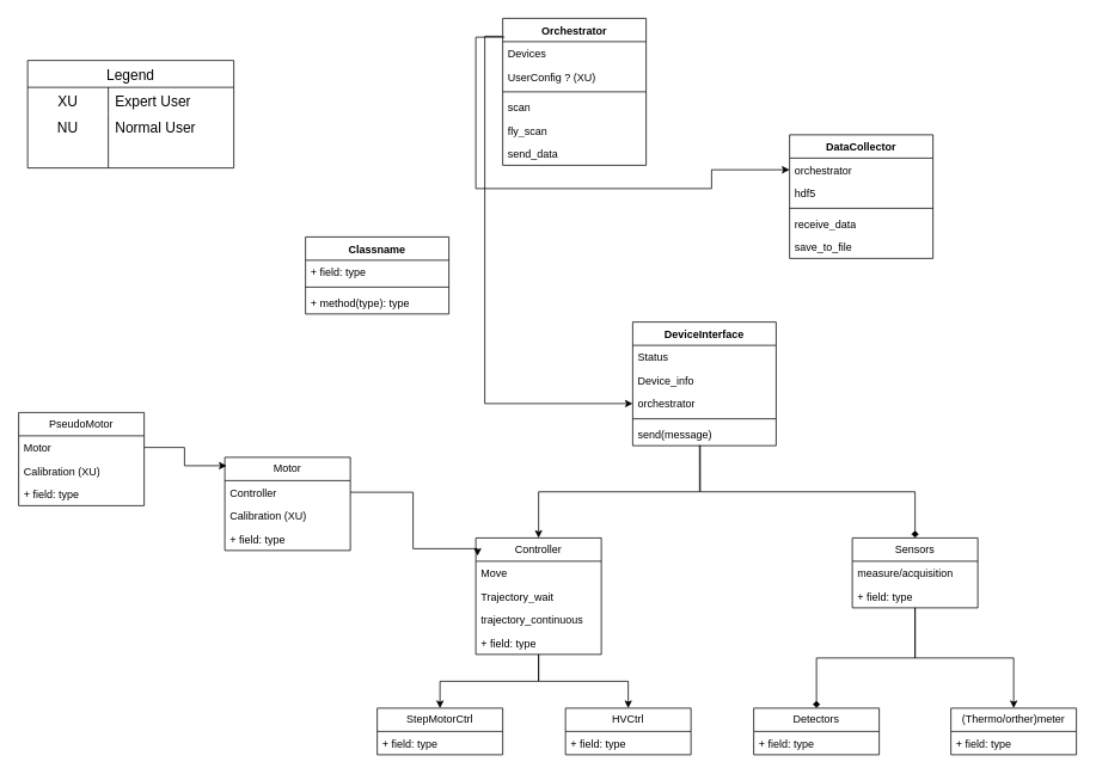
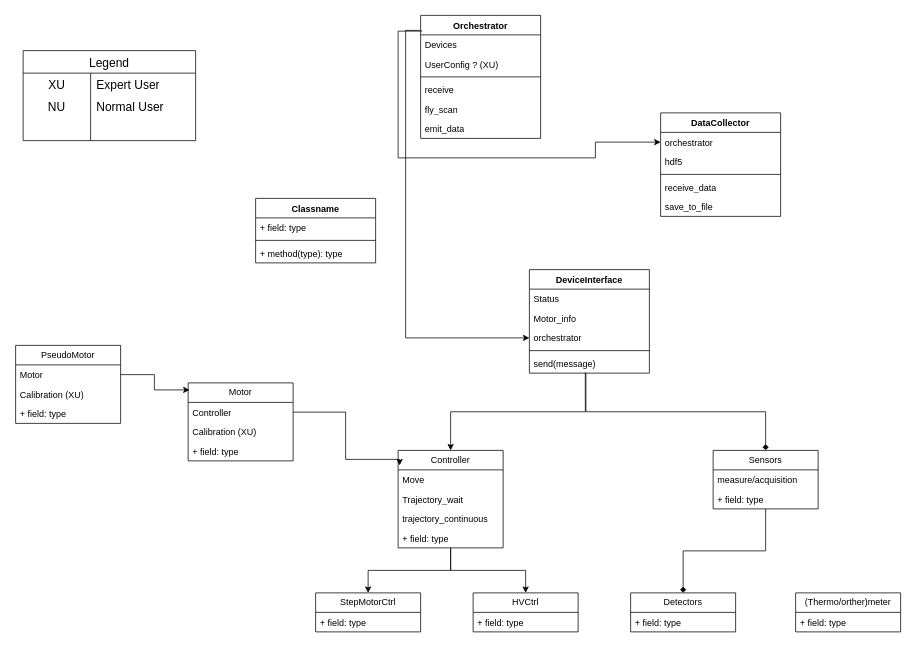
  <mxCell id="0" />
  <mxCell id="1" parent="0" />
  <mxCell id="2" value="" style="edgeStyle=orthogonalEdgeStyle;rounded=0;orthogonalLoop=1;jettySize=auto;html=1;exitX=0.466;exitY=0.969;exitDx=0;exitDy=0;exitPerimeter=0;" parent="1" source="61" target="6" edge="1"><mxGeometry relative="1" as="geometry"><mxPoint x="780" y="500" as="sourcePoint" /></mxGeometry></mxCell>
  <mxCell id="3" value="" style="edgeStyle=orthogonalEdgeStyle;rounded=0;orthogonalLoop=1;jettySize=auto;html=1;exitX=0.471;exitY=1;exitDx=0;exitDy=0;exitPerimeter=0;endArrow=diamond;" parent="1" source="61" target="13" edge="1"><mxGeometry relative="1" as="geometry"><mxPoint x="820" y="506" as="sourcePoint" /></mxGeometry></mxCell>
  <mxCell id="4" value="" style="edgeStyle=orthogonalEdgeStyle;rounded=0;orthogonalLoop=1;jettySize=auto;html=1;" parent="1" source="6" target="30" edge="1"><mxGeometry relative="1" as="geometry" /></mxCell>
  <mxCell id="5" value="" style="edgeStyle=orthogonalEdgeStyle;rounded=0;orthogonalLoop=1;jettySize=auto;html=1;" parent="1" source="6" target="32" edge="1"><mxGeometry relative="1" as="geometry" /></mxCell>
  <mxCell id="6" value="Controller" style="swimlane;fontStyle=0;childLayout=stackLayout;horizontal=1;startSize=26;fillColor=none;horizontalStack=0;resizeParent=1;resizeParentMax=0;resizeLast=0;collapsible=1;marginBottom=0;whiteSpace=wrap;html=1;" parent="1" vertex="1"><mxGeometry x="530" y="600" width="140" height="130" as="geometry"><mxRectangle x="170" y="370" width="90" height="30" as="alternateBounds" /></mxGeometry></mxCell>
  <mxCell id="7" value="Move" style="text;strokeColor=none;fillColor=none;align=left;verticalAlign=top;spacingLeft=4;spacingRight=4;overflow=hidden;rotatable=0;points=[[0,0.5],[1,0.5]];portConstraint=eastwest;whiteSpace=wrap;html=1;" parent="6" vertex="1"><mxGeometry y="26" width="140" height="26" as="geometry" /></mxCell>
  <mxCell id="8" value="Trajectory_wait" style="text;strokeColor=none;fillColor=none;align=left;verticalAlign=top;spacingLeft=4;spacingRight=4;overflow=hidden;rotatable=0;points=[[0,0.5],[1,0.5]];portConstraint=eastwest;whiteSpace=wrap;html=1;" parent="6" vertex="1"><mxGeometry y="52" width="140" height="26" as="geometry" /></mxCell>
  <mxCell id="9" value="trajectory_continuous" style="text;strokeColor=none;fillColor=none;align=left;verticalAlign=top;spacingLeft=4;spacingRight=4;overflow=hidden;rotatable=0;points=[[0,0.5],[1,0.5]];portConstraint=eastwest;whiteSpace=wrap;html=1;" parent="6" vertex="1"><mxGeometry y="78" width="140" height="26" as="geometry" /></mxCell>
  <mxCell id="10" value="+ field: type" style="text;strokeColor=none;fillColor=none;align=left;verticalAlign=top;spacingLeft=4;spacingRight=4;overflow=hidden;rotatable=0;points=[[0,0.5],[1,0.5]];portConstraint=eastwest;whiteSpace=wrap;html=1;" parent="6" vertex="1"><mxGeometry y="104" width="140" height="26" as="geometry" /></mxCell>
  <mxCell id="11" value="" style="edgeStyle=orthogonalEdgeStyle;rounded=0;orthogonalLoop=1;jettySize=auto;html=1;endArrow=diamond;" parent="1" source="13" target="16" edge="1"><mxGeometry relative="1" as="geometry" /></mxCell>
- <mxCell id="12" style="edgeStyle=orthogonalEdgeStyle;rounded=0;orthogonalLoop=1;jettySize=auto;html=1;entryX=0.5;entryY=0;entryDx=0;entryDy=0;" parent="1" source="13" target="28" edge="1"><mxGeometry relative="1" as="geometry" /></mxCell>
  <mxCell id="13" value="Sensors" style="swimlane;fontStyle=0;childLayout=stackLayout;horizontal=1;startSize=26;fillColor=none;horizontalStack=0;resizeParent=1;resizeParentMax=0;resizeLast=0;collapsible=1;marginBottom=0;whiteSpace=wrap;html=1;" parent="1" vertex="1"><mxGeometry x="950" y="600" width="140" height="78" as="geometry"><mxRectangle x="360" y="370" width="80" height="30" as="alternateBounds" /></mxGeometry></mxCell>
  <mxCell id="14" value="measure/acquisition" style="text;strokeColor=none;fillColor=none;align=left;verticalAlign=top;spacingLeft=4;spacingRight=4;overflow=hidden;rotatable=0;points=[[0,0.5],[1,0.5]];portConstraint=eastwest;whiteSpace=wrap;html=1;" parent="13" vertex="1"><mxGeometry y="26" width="140" height="26" as="geometry" /></mxCell>
  <mxCell id="15" value="+ field: type" style="text;strokeColor=none;fillColor=none;align=left;verticalAlign=top;spacingLeft=4;spacingRight=4;overflow=hidden;rotatable=0;points=[[0,0.5],[1,0.5]];portConstraint=eastwest;whiteSpace=wrap;html=1;" parent="13" vertex="1"><mxGeometry y="52" width="140" height="26" as="geometry" /></mxCell>
  <mxCell id="16" value="Detectors" style="swimlane;fontStyle=0;childLayout=stackLayout;horizontal=1;startSize=26;fillColor=none;horizontalStack=0;resizeParent=1;resizeParentMax=0;resizeLast=0;collapsible=1;marginBottom=0;whiteSpace=wrap;html=1;" parent="1" vertex="1"><mxGeometry x="840" y="790" width="140" height="52" as="geometry"><mxRectangle x="355" y="490" width="90" height="30" as="alternateBounds" /></mxGeometry></mxCell>
  <mxCell id="17" value="+ field: type" style="text;strokeColor=none;fillColor=none;align=left;verticalAlign=top;spacingLeft=4;spacingRight=4;overflow=hidden;rotatable=0;points=[[0,0.5],[1,0.5]];portConstraint=eastwest;whiteSpace=wrap;html=1;" parent="16" vertex="1"><mxGeometry y="26" width="140" height="26" as="geometry" /></mxCell>
  <mxCell id="18" value="Motor" style="swimlane;fontStyle=0;childLayout=stackLayout;horizontal=1;startSize=26;fillColor=none;horizontalStack=0;resizeParent=1;resizeParentMax=0;resizeLast=0;collapsible=1;marginBottom=0;whiteSpace=wrap;html=1;" parent="1" vertex="1"><mxGeometry x="250" y="510" width="140" height="104" as="geometry"><mxRectangle x="170" y="370" width="90" height="30" as="alternateBounds" /></mxGeometry></mxCell>
  <mxCell id="19" value="Controller" style="text;strokeColor=none;fillColor=none;align=left;verticalAlign=top;spacingLeft=4;spacingRight=4;overflow=hidden;rotatable=0;points=[[0,0.5],[1,0.5]];portConstraint=eastwest;whiteSpace=wrap;html=1;" parent="18" vertex="1"><mxGeometry y="26" width="140" height="26" as="geometry" /></mxCell>
  <mxCell id="20" value="Calibration (XU)" style="text;strokeColor=none;fillColor=none;align=left;verticalAlign=top;spacingLeft=4;spacingRight=4;overflow=hidden;rotatable=0;points=[[0,0.5],[1,0.5]];portConstraint=eastwest;whiteSpace=wrap;html=1;" parent="18" vertex="1"><mxGeometry y="52" width="140" height="26" as="geometry" /></mxCell>
  <mxCell id="21" value="+ field: type" style="text;strokeColor=none;fillColor=none;align=left;verticalAlign=top;spacingLeft=4;spacingRight=4;overflow=hidden;rotatable=0;points=[[0,0.5],[1,0.5]];portConstraint=eastwest;whiteSpace=wrap;html=1;" parent="18" vertex="1"><mxGeometry y="78" width="140" height="26" as="geometry" /></mxCell>
  <mxCell id="22" value="PseudoMotor" style="swimlane;fontStyle=0;childLayout=stackLayout;horizontal=1;startSize=26;fillColor=none;horizontalStack=0;resizeParent=1;resizeParentMax=0;resizeLast=0;collapsible=1;marginBottom=0;whiteSpace=wrap;html=1;" parent="1" vertex="1"><mxGeometry x="20" y="460" width="140" height="104" as="geometry"><mxRectangle x="170" y="370" width="90" height="30" as="alternateBounds" /></mxGeometry></mxCell>
  <mxCell id="23" value="Motor" style="text;strokeColor=none;fillColor=none;align=left;verticalAlign=top;spacingLeft=4;spacingRight=4;overflow=hidden;rotatable=0;points=[[0,0.5],[1,0.5]];portConstraint=eastwest;whiteSpace=wrap;html=1;" parent="22" vertex="1"><mxGeometry y="26" width="140" height="26" as="geometry" /></mxCell>
  <mxCell id="24" value="Calibration (XU)" style="text;strokeColor=none;fillColor=none;align=left;verticalAlign=top;spacingLeft=4;spacingRight=4;overflow=hidden;rotatable=0;points=[[0,0.5],[1,0.5]];portConstraint=eastwest;whiteSpace=wrap;html=1;" parent="22" vertex="1"><mxGeometry y="52" width="140" height="26" as="geometry" /></mxCell>
  <mxCell id="25" value="+ field: type" style="text;strokeColor=none;fillColor=none;align=left;verticalAlign=top;spacingLeft=4;spacingRight=4;overflow=hidden;rotatable=0;points=[[0,0.5],[1,0.5]];portConstraint=eastwest;whiteSpace=wrap;html=1;" parent="22" vertex="1"><mxGeometry y="78" width="140" height="26" as="geometry" /></mxCell>
  <mxCell id="26" style="edgeStyle=orthogonalEdgeStyle;rounded=0;orthogonalLoop=1;jettySize=auto;html=1;entryX=0.014;entryY=0.154;entryDx=0;entryDy=0;entryPerimeter=0;" parent="1" source="19" target="6" edge="1"><mxGeometry relative="1" as="geometry"><Array as="points"><mxPoint x="460" y="549" /><mxPoint x="460" y="612" /></Array></mxGeometry></mxCell>
  <mxCell id="27" style="edgeStyle=orthogonalEdgeStyle;rounded=0;orthogonalLoop=1;jettySize=auto;html=1;entryX=0.014;entryY=0.09;entryDx=0;entryDy=0;entryPerimeter=0;" parent="1" source="23" target="18" edge="1"><mxGeometry relative="1" as="geometry" /></mxCell>
  <mxCell id="28" value="(Thermo/orther)meter" style="swimlane;fontStyle=0;childLayout=stackLayout;horizontal=1;startSize=26;fillColor=none;horizontalStack=0;resizeParent=1;resizeParentMax=0;resizeLast=0;collapsible=1;marginBottom=0;whiteSpace=wrap;html=1;" parent="1" vertex="1"><mxGeometry x="1060" y="790" width="140" height="52" as="geometry"><mxRectangle x="355" y="490" width="90" height="30" as="alternateBounds" /></mxGeometry></mxCell>
  <mxCell id="29" value="+ field: type" style="text;strokeColor=none;fillColor=none;align=left;verticalAlign=top;spacingLeft=4;spacingRight=4;overflow=hidden;rotatable=0;points=[[0,0.5],[1,0.5]];portConstraint=eastwest;whiteSpace=wrap;html=1;" parent="28" vertex="1"><mxGeometry y="26" width="140" height="26" as="geometry" /></mxCell>
  <mxCell id="30" value="StepMotorCtrl" style="swimlane;fontStyle=0;childLayout=stackLayout;horizontal=1;startSize=26;fillColor=none;horizontalStack=0;resizeParent=1;resizeParentMax=0;resizeLast=0;collapsible=1;marginBottom=0;whiteSpace=wrap;html=1;" parent="1" vertex="1"><mxGeometry x="420" y="790" width="140" height="52" as="geometry"><mxRectangle x="170" y="370" width="90" height="30" as="alternateBounds" /></mxGeometry></mxCell>
  <mxCell id="31" value="+ field: type" style="text;strokeColor=none;fillColor=none;align=left;verticalAlign=top;spacingLeft=4;spacingRight=4;overflow=hidden;rotatable=0;points=[[0,0.5],[1,0.5]];portConstraint=eastwest;whiteSpace=wrap;html=1;" parent="30" vertex="1"><mxGeometry y="26" width="140" height="26" as="geometry" /></mxCell>
  <mxCell id="32" value="HVCtrl" style="swimlane;fontStyle=0;childLayout=stackLayout;horizontal=1;startSize=26;fillColor=none;horizontalStack=0;resizeParent=1;resizeParentMax=0;resizeLast=0;collapsible=1;marginBottom=0;whiteSpace=wrap;html=1;" parent="1" vertex="1"><mxGeometry x="630" y="790" width="140" height="52" as="geometry"><mxRectangle x="170" y="370" width="90" height="30" as="alternateBounds" /></mxGeometry></mxCell>
  <mxCell id="33" value="+ field: type" style="text;strokeColor=none;fillColor=none;align=left;verticalAlign=top;spacingLeft=4;spacingRight=4;overflow=hidden;rotatable=0;points=[[0,0.5],[1,0.5]];portConstraint=eastwest;whiteSpace=wrap;html=1;" parent="32" vertex="1"><mxGeometry y="26" width="140" height="26" as="geometry" /></mxCell>
  <mxCell id="34" value="Legend" style="shape=table;startSize=30;container=1;collapsible=0;childLayout=tableLayout;fixedRows=1;rowLines=0;fontStyle=0;strokeColor=default;fontSize=16;" parent="1" vertex="1"><mxGeometry x="30" y="67" width="230" height="120" as="geometry" /></mxCell>
  <mxCell id="35" value="" style="shape=tableRow;horizontal=0;startSize=0;swimlaneHead=0;swimlaneBody=0;top=0;left=0;bottom=0;right=0;collapsible=0;dropTarget=0;fillColor=none;points=[[0,0.5],[1,0.5]];portConstraint=eastwest;strokeColor=inherit;fontSize=16;" parent="34" vertex="1"><mxGeometry y="30" width="230" height="30" as="geometry" /></mxCell>
  <mxCell id="36" value="XU" style="shape=partialRectangle;html=1;whiteSpace=wrap;connectable=0;fillColor=none;top=0;left=0;bottom=0;right=0;overflow=hidden;pointerEvents=1;strokeColor=inherit;fontSize=16;" parent="35" vertex="1"><mxGeometry width="90" height="30" as="geometry"><mxRectangle width="90" height="30" as="alternateBounds" /></mxGeometry></mxCell>
  <mxCell id="37" value="Expert User" style="shape=partialRectangle;html=1;whiteSpace=wrap;connectable=0;fillColor=none;top=0;left=0;bottom=0;right=0;align=left;spacingLeft=6;overflow=hidden;strokeColor=inherit;fontSize=16;" parent="35" vertex="1"><mxGeometry x="90" width="140" height="30" as="geometry"><mxRectangle width="140" height="30" as="alternateBounds" /></mxGeometry></mxCell>
  <mxCell id="38" value="" style="shape=tableRow;horizontal=0;startSize=0;swimlaneHead=0;swimlaneBody=0;top=0;left=0;bottom=0;right=0;collapsible=0;dropTarget=0;fillColor=none;points=[[0,0.5],[1,0.5]];portConstraint=eastwest;strokeColor=inherit;fontSize=16;" parent="34" vertex="1"><mxGeometry y="60" width="230" height="30" as="geometry" /></mxCell>
  <mxCell id="39" value="NU" style="shape=partialRectangle;html=1;whiteSpace=wrap;connectable=0;fillColor=none;top=0;left=0;bottom=0;right=0;overflow=hidden;strokeColor=inherit;fontSize=16;" parent="38" vertex="1"><mxGeometry width="90" height="30" as="geometry"><mxRectangle width="90" height="30" as="alternateBounds" /></mxGeometry></mxCell>
  <mxCell id="40" value="Normal User" style="shape=partialRectangle;html=1;whiteSpace=wrap;connectable=0;fillColor=none;top=0;left=0;bottom=0;right=0;align=left;spacingLeft=6;overflow=hidden;strokeColor=inherit;fontSize=16;" parent="38" vertex="1"><mxGeometry x="90" width="140" height="30" as="geometry"><mxRectangle width="140" height="30" as="alternateBounds" /></mxGeometry></mxCell>
  <mxCell id="41" value="" style="shape=tableRow;horizontal=0;startSize=0;swimlaneHead=0;swimlaneBody=0;top=0;left=0;bottom=0;right=0;collapsible=0;dropTarget=0;fillColor=none;points=[[0,0.5],[1,0.5]];portConstraint=eastwest;strokeColor=inherit;fontSize=16;" parent="34" vertex="1"><mxGeometry y="90" width="230" height="30" as="geometry" /></mxCell>
  <mxCell id="42" value="" style="shape=partialRectangle;html=1;whiteSpace=wrap;connectable=0;fillColor=none;top=0;left=0;bottom=0;right=0;overflow=hidden;strokeColor=inherit;fontSize=16;" parent="41" vertex="1"><mxGeometry width="90" height="30" as="geometry"><mxRectangle width="90" height="30" as="alternateBounds" /></mxGeometry></mxCell>
  <mxCell id="43" value="" style="shape=partialRectangle;html=1;whiteSpace=wrap;connectable=0;fillColor=none;top=0;left=0;bottom=0;right=0;align=left;spacingLeft=6;overflow=hidden;strokeColor=inherit;fontSize=16;" parent="41" vertex="1"><mxGeometry x="90" width="140" height="30" as="geometry"><mxRectangle width="140" height="30" as="alternateBounds" /></mxGeometry></mxCell>
  <mxCell id="44" style="edgeStyle=orthogonalEdgeStyle;rounded=0;orthogonalLoop=1;jettySize=auto;html=1;exitX=0;exitY=0.122;exitDx=0;exitDy=0;exitPerimeter=0;" parent="1" source="49" target="59" edge="1"><mxGeometry relative="1" as="geometry"><mxPoint x="890" y="389" as="targetPoint" /></mxGeometry></mxCell>
  <mxCell id="45" value="Classname" style="swimlane;fontStyle=1;align=center;verticalAlign=top;childLayout=stackLayout;horizontal=1;startSize=26;horizontalStack=0;resizeParent=1;resizeParentMax=0;resizeLast=0;collapsible=1;marginBottom=0;whiteSpace=wrap;html=1;" parent="1" vertex="1"><mxGeometry x="340" y="264" width="160" height="86" as="geometry" /></mxCell>
  <mxCell id="46" value="+ field: type" style="text;strokeColor=none;fillColor=none;align=left;verticalAlign=top;spacingLeft=4;spacingRight=4;overflow=hidden;rotatable=0;points=[[0,0.5],[1,0.5]];portConstraint=eastwest;whiteSpace=wrap;html=1;" parent="45" vertex="1"><mxGeometry y="26" width="160" height="26" as="geometry" /></mxCell>
  <mxCell id="47" value="" style="line;strokeWidth=1;fillColor=none;align=left;verticalAlign=middle;spacingTop=-1;spacingLeft=3;spacingRight=3;rotatable=0;labelPosition=right;points=[];portConstraint=eastwest;strokeColor=inherit;" parent="45" vertex="1"><mxGeometry y="52" width="160" height="8" as="geometry" /></mxCell>
  <mxCell id="48" value="+ method(type): type" style="text;strokeColor=none;fillColor=none;align=left;verticalAlign=top;spacingLeft=4;spacingRight=4;overflow=hidden;rotatable=0;points=[[0,0.5],[1,0.5]];portConstraint=eastwest;whiteSpace=wrap;html=1;" parent="45" vertex="1"><mxGeometry y="60" width="160" height="26" as="geometry" /></mxCell>
  <mxCell id="49" value="Orchestrator" style="swimlane;fontStyle=1;align=center;verticalAlign=top;childLayout=stackLayout;horizontal=1;startSize=26;horizontalStack=0;resizeParent=1;resizeParentMax=0;resizeLast=0;collapsible=1;marginBottom=0;whiteSpace=wrap;html=1;" parent="1" vertex="1"><mxGeometry x="560" y="20" width="160" height="164" as="geometry" /></mxCell>
  <mxCell id="50" value="Devices" style="text;strokeColor=none;fillColor=none;align=left;verticalAlign=top;spacingLeft=4;spacingRight=4;overflow=hidden;rotatable=0;points=[[0,0.5],[1,0.5]];portConstraint=eastwest;whiteSpace=wrap;html=1;" parent="49" vertex="1"><mxGeometry y="26" width="160" height="26" as="geometry" /></mxCell>
  <mxCell id="51" value="UserConfig ? (XU)" style="text;strokeColor=none;fillColor=none;align=left;verticalAlign=top;spacingLeft=4;spacingRight=4;overflow=hidden;rotatable=0;points=[[0,0.5],[1,0.5]];portConstraint=eastwest;whiteSpace=wrap;html=1;" parent="49" vertex="1"><mxGeometry y="52" width="160" height="26" as="geometry" /></mxCell>
  <mxCell id="52" value="" style="line;strokeWidth=1;fillColor=none;align=left;verticalAlign=middle;spacingTop=-1;spacingLeft=3;spacingRight=3;rotatable=0;labelPosition=right;points=[];portConstraint=eastwest;strokeColor=inherit;" parent="49" vertex="1"><mxGeometry y="78" width="160" height="8" as="geometry" /></mxCell>
- <mxCell id="53" value="&lt;div&gt;scan&lt;/div&gt;" style="text;strokeColor=none;fillColor=none;align=left;verticalAlign=top;spacingLeft=4;spacingRight=4;overflow=hidden;rotatable=0;points=[[0,0.5],[1,0.5]];portConstraint=eastwest;whiteSpace=wrap;html=1;" parent="49" vertex="1"><mxGeometry y="86" width="160" height="26" as="geometry" /></mxCell>
+ <mxCell id="53" value="&lt;div&gt;receive&lt;/div&gt;" style="text;strokeColor=none;fillColor=none;align=left;verticalAlign=top;spacingLeft=4;spacingRight=4;overflow=hidden;rotatable=0;points=[[0,0.5],[1,0.5]];portConstraint=eastwest;whiteSpace=wrap;html=1;" parent="49" vertex="1"><mxGeometry y="86" width="160" height="26" as="geometry" /></mxCell>
  <mxCell id="54" value="fly_scan" style="text;strokeColor=none;fillColor=none;align=left;verticalAlign=top;spacingLeft=4;spacingRight=4;overflow=hidden;rotatable=0;points=[[0,0.5],[1,0.5]];portConstraint=eastwest;whiteSpace=wrap;html=1;" parent="49" vertex="1"><mxGeometry y="112" width="160" height="26" as="geometry" /></mxCell>
- <mxCell id="55" value="send_data" style="text;strokeColor=none;fillColor=none;align=left;verticalAlign=top;spacingLeft=4;spacingRight=4;overflow=hidden;rotatable=0;points=[[0,0.5],[1,0.5]];portConstraint=eastwest;whiteSpace=wrap;html=1;" parent="49" vertex="1"><mxGeometry y="138" width="160" height="26" as="geometry" /></mxCell>
+ <mxCell id="55" value="emit_data" style="text;strokeColor=none;fillColor=none;align=left;verticalAlign=top;spacingLeft=4;spacingRight=4;overflow=hidden;rotatable=0;points=[[0,0.5],[1,0.5]];portConstraint=eastwest;whiteSpace=wrap;html=1;" parent="49" vertex="1"><mxGeometry y="138" width="160" height="26" as="geometry" /></mxCell>
  <mxCell id="56" value="DeviceInterface" style="swimlane;fontStyle=1;align=center;verticalAlign=top;childLayout=stackLayout;horizontal=1;startSize=26;horizontalStack=0;resizeParent=1;resizeParentMax=0;resizeLast=0;collapsible=1;marginBottom=0;whiteSpace=wrap;html=1;" vertex="1" parent="1"><mxGeometry x="705" y="359" width="160" height="138" as="geometry" /></mxCell>
  <mxCell id="57" value="Status" style="text;strokeColor=none;fillColor=none;align=left;verticalAlign=top;spacingLeft=4;spacingRight=4;overflow=hidden;rotatable=0;points=[[0,0.5],[1,0.5]];portConstraint=eastwest;whiteSpace=wrap;html=1;" vertex="1" parent="56"><mxGeometry y="26" width="160" height="26" as="geometry" /></mxCell>
- <mxCell id="58" value="Device_info" style="text;strokeColor=none;fillColor=none;align=left;verticalAlign=top;spacingLeft=4;spacingRight=4;overflow=hidden;rotatable=0;points=[[0,0.5],[1,0.5]];portConstraint=eastwest;whiteSpace=wrap;html=1;" vertex="1" parent="56"><mxGeometry y="52" width="160" height="26" as="geometry" /></mxCell>
+ <mxCell id="58" value="Motor_info" style="text;strokeColor=none;fillColor=none;align=left;verticalAlign=top;spacingLeft=4;spacingRight=4;overflow=hidden;rotatable=0;points=[[0,0.5],[1,0.5]];portConstraint=eastwest;whiteSpace=wrap;html=1;" vertex="1" parent="56"><mxGeometry y="52" width="160" height="26" as="geometry" /></mxCell>
  <mxCell id="59" value="orchestrator" style="text;strokeColor=none;fillColor=none;align=left;verticalAlign=top;spacingLeft=4;spacingRight=4;overflow=hidden;rotatable=0;points=[[0,0.5],[1,0.5]];portConstraint=eastwest;whiteSpace=wrap;html=1;" vertex="1" parent="56"><mxGeometry y="78" width="160" height="26" as="geometry" /></mxCell>
  <mxCell id="60" value="" style="line;strokeWidth=1;fillColor=none;align=left;verticalAlign=middle;spacingTop=-1;spacingLeft=3;spacingRight=3;rotatable=0;labelPosition=right;points=[];portConstraint=eastwest;strokeColor=inherit;" vertex="1" parent="56"><mxGeometry y="104" width="160" height="8" as="geometry" /></mxCell>
  <mxCell id="61" value="send(message)" style="text;strokeColor=none;fillColor=none;align=left;verticalAlign=top;spacingLeft=4;spacingRight=4;overflow=hidden;rotatable=0;points=[[0,0.5],[1,0.5]];portConstraint=eastwest;whiteSpace=wrap;html=1;" vertex="1" parent="56"><mxGeometry y="112" width="160" height="26" as="geometry" /></mxCell>
  <mxCell id="62" value="DataCollector" style="swimlane;fontStyle=1;align=center;verticalAlign=top;childLayout=stackLayout;horizontal=1;startSize=26;horizontalStack=0;resizeParent=1;resizeParentMax=0;resizeLast=0;collapsible=1;marginBottom=0;whiteSpace=wrap;html=1;" vertex="1" parent="1"><mxGeometry x="880" y="150" width="160" height="138" as="geometry" /></mxCell>
  <mxCell id="63" value="orchestrator" style="text;strokeColor=none;fillColor=none;align=left;verticalAlign=top;spacingLeft=4;spacingRight=4;overflow=hidden;rotatable=0;points=[[0,0.5],[1,0.5]];portConstraint=eastwest;whiteSpace=wrap;html=1;" vertex="1" parent="62"><mxGeometry y="26" width="160" height="26" as="geometry" /></mxCell>
  <mxCell id="64" value="hdf5" style="text;strokeColor=none;fillColor=none;align=left;verticalAlign=top;spacingLeft=4;spacingRight=4;overflow=hidden;rotatable=0;points=[[0,0.5],[1,0.5]];portConstraint=eastwest;whiteSpace=wrap;html=1;" vertex="1" parent="62"><mxGeometry y="52" width="160" height="26" as="geometry" /></mxCell>
  <mxCell id="65" value="" style="line;strokeWidth=1;fillColor=none;align=left;verticalAlign=middle;spacingTop=-1;spacingLeft=3;spacingRight=3;rotatable=0;labelPosition=right;points=[];portConstraint=eastwest;strokeColor=inherit;" vertex="1" parent="62"><mxGeometry y="78" width="160" height="8" as="geometry" /></mxCell>
  <mxCell id="66" value="receive_data" style="text;strokeColor=none;fillColor=none;align=left;verticalAlign=top;spacingLeft=4;spacingRight=4;overflow=hidden;rotatable=0;points=[[0,0.5],[1,0.5]];portConstraint=eastwest;whiteSpace=wrap;html=1;" vertex="1" parent="62"><mxGeometry y="86" width="160" height="26" as="geometry" /></mxCell>
  <mxCell id="67" value="save_to_file" style="text;strokeColor=none;fillColor=none;align=left;verticalAlign=top;spacingLeft=4;spacingRight=4;overflow=hidden;rotatable=0;points=[[0,0.5],[1,0.5]];portConstraint=eastwest;whiteSpace=wrap;html=1;" vertex="1" parent="62"><mxGeometry y="112" width="160" height="26" as="geometry" /></mxCell>
  <mxCell id="68" style="edgeStyle=orthogonalEdgeStyle;rounded=0;orthogonalLoop=1;jettySize=auto;html=1;exitX=0.013;exitY=0.128;exitDx=0;exitDy=0;exitPerimeter=0;" edge="1" parent="1" source="49" target="63"><mxGeometry relative="1" as="geometry"><Array as="points"><mxPoint x="530" y="41" /><mxPoint x="530" y="210" /><mxPoint x="793" y="210" /><mxPoint x="793" y="189" /></Array></mxGeometry></mxCell>
